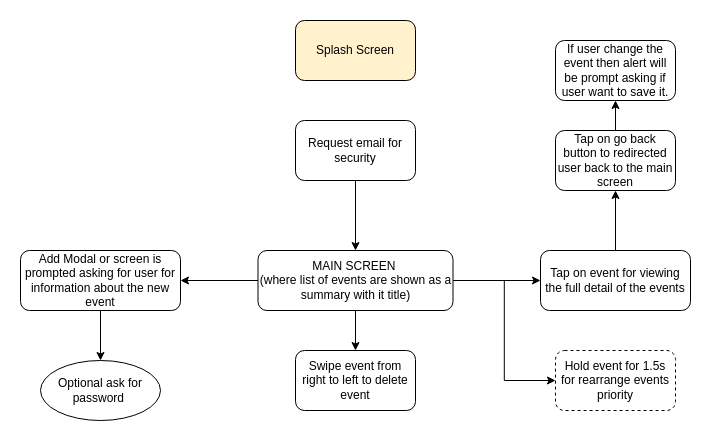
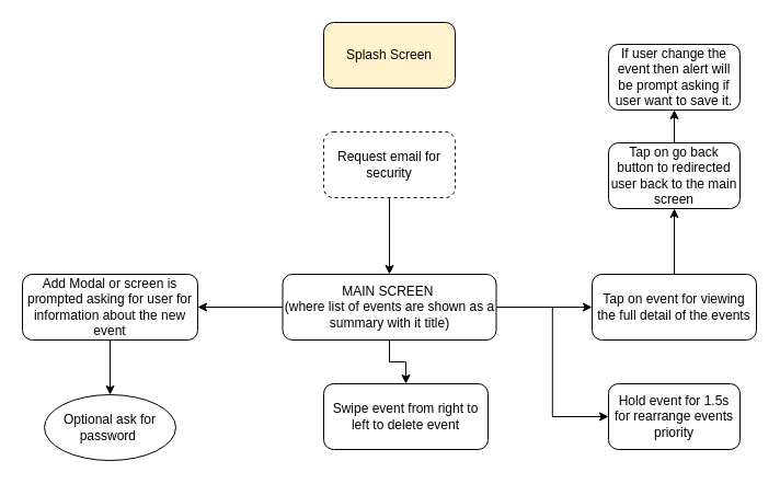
  <mxCell id="0" />
  <mxCell id="1" parent="0" />
  <mxCell id="2" value="Splash Screen" style="rounded=1;whiteSpace=wrap;html=1;fillColor=#fff2cc;" parent="1" vertex="1"><mxGeometry x="295" y="20" width="120" height="60" as="geometry" /></mxCell>
  <mxCell id="3" style="edgeStyle=orthogonalEdgeStyle;rounded=0;orthogonalLoop=1;jettySize=auto;html=1;entryX=1;entryY=0.5;entryDx=0;entryDy=0;" parent="1" source="7" target="9" edge="1"><mxGeometry relative="1" as="geometry" /></mxCell>
  <mxCell id="4" style="edgeStyle=orthogonalEdgeStyle;rounded=0;orthogonalLoop=1;jettySize=auto;html=1;" parent="1" source="7" target="10" edge="1"><mxGeometry relative="1" as="geometry"><mxPoint x="355" y="380" as="targetPoint" /></mxGeometry></mxCell>
  <mxCell id="5" style="edgeStyle=orthogonalEdgeStyle;rounded=0;orthogonalLoop=1;jettySize=auto;html=1;entryX=0;entryY=0.5;entryDx=0;entryDy=0;" parent="1" source="7" target="12" edge="1"><mxGeometry relative="1" as="geometry" /></mxCell>
  <mxCell id="6" style="edgeStyle=orthogonalEdgeStyle;rounded=0;orthogonalLoop=1;jettySize=auto;html=1;entryX=0;entryY=0.5;entryDx=0;entryDy=0;" edge="1" parent="1" source="7" target="16"><mxGeometry relative="1" as="geometry" /></mxCell>
  <mxCell id="7" value="MAIN SCREEN&amp;nbsp;&lt;br&gt;(where list of events are shown as a summary with it title)" style="rounded=1;whiteSpace=wrap;html=1;" parent="1" vertex="1"><mxGeometry x="257.5" y="250" width="195" height="60" as="geometry" /></mxCell>
  <mxCell id="8" style="edgeStyle=orthogonalEdgeStyle;rounded=0;orthogonalLoop=1;jettySize=auto;html=1;" edge="1" parent="1" source="9" target="19"><mxGeometry relative="1" as="geometry" /></mxCell>
  <mxCell id="9" value="Add Modal or screen is prompted asking for user for information about the new event" style="rounded=1;whiteSpace=wrap;html=1;" parent="1" vertex="1"><mxGeometry x="20" y="250" width="160" height="60" as="geometry" /></mxCell>
- <mxCell id="10" value="Swipe event from right to left to delete event" style="rounded=1;whiteSpace=wrap;html=1;" parent="1" vertex="1"><mxGeometry x="295" y="350" width="120" height="60" as="geometry" /></mxCell>
+ <mxCell id="10" value="Swipe event from right to left to delete event" style="rounded=1;whiteSpace=wrap;html=1;" parent="1" vertex="1"><mxGeometry x="295" y="350" width="150" height="60" as="geometry" /></mxCell>
  <mxCell id="11" style="edgeStyle=orthogonalEdgeStyle;rounded=0;orthogonalLoop=1;jettySize=auto;html=1;" parent="1" source="12" target="14" edge="1"><mxGeometry relative="1" as="geometry"><mxPoint x="615" y="190" as="targetPoint" /></mxGeometry></mxCell>
  <mxCell id="12" value="Tap on event for viewing the full detail of the events" style="rounded=1;whiteSpace=wrap;html=1;" parent="1" vertex="1"><mxGeometry x="540" y="250" width="150" height="60" as="geometry" /></mxCell>
  <mxCell id="13" style="edgeStyle=orthogonalEdgeStyle;rounded=0;orthogonalLoop=1;jettySize=auto;html=1;" parent="1" source="14" target="15" edge="1"><mxGeometry relative="1" as="geometry"><mxPoint x="615" y="70" as="targetPoint" /></mxGeometry></mxCell>
  <mxCell id="14" value="Tap on go back button to redirected user back to the main screen" style="rounded=1;whiteSpace=wrap;html=1;" parent="1" vertex="1"><mxGeometry x="555" y="130" width="120" height="60" as="geometry" /></mxCell>
  <mxCell id="15" value="If user change the event then alert will be prompt asking if user want to save it." style="rounded=1;whiteSpace=wrap;html=1;" parent="1" vertex="1"><mxGeometry x="555" y="40" width="120" height="60" as="geometry" /></mxCell>
- <mxCell id="16" value="Hold event for 1.5s for rearrange events priority" style="rounded=1;whiteSpace=wrap;html=1;dashed=1;" vertex="1" parent="1"><mxGeometry x="555" y="350" width="120" height="60" as="geometry" /></mxCell>
+ <mxCell id="16" value="Hold event for 1.5s for rearrange events priority" style="rounded=1;whiteSpace=wrap;html=1;" vertex="1" parent="1"><mxGeometry x="555" y="350" width="120" height="60" as="geometry" /></mxCell>
  <mxCell id="17" style="edgeStyle=orthogonalEdgeStyle;rounded=0;orthogonalLoop=1;jettySize=auto;html=1;" edge="1" parent="1" source="18" target="7"><mxGeometry relative="1" as="geometry" /></mxCell>
- <mxCell id="18" value="Request email for security" style="rounded=1;whiteSpace=wrap;html=1;" vertex="1" parent="1"><mxGeometry x="295" y="120" width="120" height="60" as="geometry" /></mxCell>
+ <mxCell id="18" value="Request email for security" style="rounded=1;whiteSpace=wrap;html=1;dashed=1;" vertex="1" parent="1"><mxGeometry x="295" y="120" width="120" height="60" as="geometry" /></mxCell>
  <mxCell id="19" value="Optional ask for password&amp;nbsp;" style="ellipse;whiteSpace=wrap;html=1;" vertex="1" parent="1"><mxGeometry x="40" y="360" width="120" height="60" as="geometry" /></mxCell>
